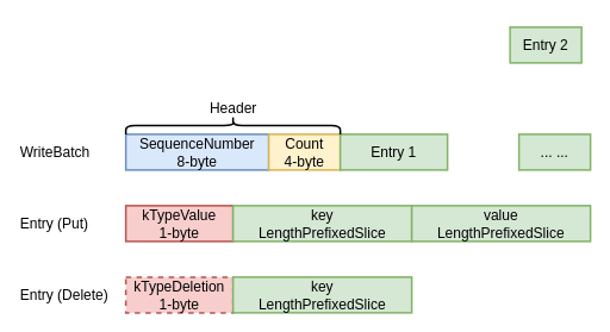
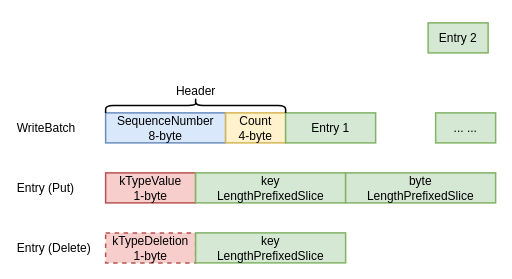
  <mxCell id="0" />
  <mxCell id="1" parent="0" />
  <mxCell id="2" value="&lt;font style=&quot;font-size: 16px&quot;&gt;SequenceNumber&lt;br&gt;8-byte&lt;br&gt;&lt;/font&gt;" style="rounded=0;whiteSpace=wrap;html=1;strokeWidth=2;fillColor=#dae8fc;strokeColor=#6c8ebf;" vertex="1" parent="1"><mxGeometry x="140" y="150" width="160" height="40" as="geometry" /></mxCell>
  <mxCell id="3" value="&lt;font style=&quot;font-size: 16px&quot;&gt;Count&lt;br&gt;4-byte&lt;br&gt;&lt;/font&gt;" style="rounded=0;whiteSpace=wrap;html=1;strokeWidth=2;fillColor=#fff2cc;strokeColor=#d6b656;" vertex="1" parent="1"><mxGeometry x="300" y="150" width="80" height="40" as="geometry" /></mxCell>
  <mxCell id="4" value="&lt;font style=&quot;font-size: 16px&quot;&gt;Entry 1&lt;br&gt;&lt;/font&gt;" style="rounded=0;whiteSpace=wrap;html=1;strokeWidth=2;fillColor=#d5e8d4;strokeColor=#82b366;" vertex="1" parent="1"><mxGeometry x="380" y="150" width="120" height="40" as="geometry" /></mxCell>
  <mxCell id="5" value="&lt;font style=&quot;font-size: 16px&quot;&gt;Entry 2&lt;br&gt;&lt;/font&gt;" style="rounded=0;whiteSpace=wrap;html=1;strokeWidth=2;fillColor=#d5e8d4;strokeColor=#82b366;" vertex="1" parent="1"><mxGeometry x="570" y="30" width="80" height="40" as="geometry" /></mxCell>
  <mxCell id="6" value="&lt;font style=&quot;font-size: 16px&quot;&gt;... ...&lt;br&gt;&lt;/font&gt;" style="rounded=0;whiteSpace=wrap;html=1;strokeWidth=2;fillColor=#d5e8d4;strokeColor=#82b366;" vertex="1" parent="1"><mxGeometry x="580" y="150" width="80" height="40" as="geometry" /></mxCell>
  <mxCell id="7" value="&lt;font style=&quot;font-size: 16px&quot;&gt;WriteBatch&lt;/font&gt;" style="text;html=1;align=left;verticalAlign=middle;resizable=0;points=[];autosize=1;" vertex="1" parent="1"><mxGeometry x="20" y="160" width="90" height="20" as="geometry" /></mxCell>
  <mxCell id="8" value="&lt;font style=&quot;font-size: 16px&quot;&gt;Entry (Put)&lt;/font&gt;" style="text;html=1;align=left;verticalAlign=middle;resizable=0;points=[];autosize=1;" vertex="1" parent="1"><mxGeometry x="20" y="240" width="90" height="20" as="geometry" /></mxCell>
  <mxCell id="9" value="&lt;font style=&quot;font-size: 16px&quot;&gt;Entry (Delete)&lt;/font&gt;" style="text;html=1;align=left;verticalAlign=middle;resizable=0;points=[];autosize=1;" vertex="1" parent="1"><mxGeometry x="20" y="320" width="110" height="20" as="geometry" /></mxCell>
  <mxCell id="10" value="&lt;font style=&quot;font-size: 16px&quot;&gt;kTypeValue&lt;br&gt;1-byte&lt;br&gt;&lt;/font&gt;" style="rounded=0;whiteSpace=wrap;html=1;strokeWidth=2;fillColor=#f8cecc;strokeColor=#b85450;" vertex="1" parent="1"><mxGeometry x="140" y="230" width="120" height="40" as="geometry" /></mxCell>
  <mxCell id="11" value="&lt;font style=&quot;font-size: 16px&quot;&gt;kTypeDeletion&lt;br&gt;1-byte&lt;br&gt;&lt;/font&gt;" style="rounded=0;whiteSpace=wrap;html=1;strokeWidth=2;fillColor=#f8cecc;strokeColor=#b85450;dashed=1;" vertex="1" parent="1"><mxGeometry x="140" y="310" width="120" height="40" as="geometry" /></mxCell>
  <mxCell id="12" value="&lt;font style=&quot;font-size: 16px&quot;&gt;key&lt;br&gt;LengthPrefixedSlice&lt;br&gt;&lt;/font&gt;" style="rounded=0;whiteSpace=wrap;html=1;strokeWidth=2;fillColor=#d5e8d4;strokeColor=#82b366;" vertex="1" parent="1"><mxGeometry x="260" y="230" width="200" height="40" as="geometry" /></mxCell>
- <mxCell id="13" value="&lt;font style=&quot;font-size: 16px&quot;&gt;value&lt;br&gt;LengthPrefixedSlice&lt;br&gt;&lt;/font&gt;" style="rounded=0;whiteSpace=wrap;html=1;strokeWidth=2;fillColor=#d5e8d4;strokeColor=#82b366;" vertex="1" parent="1"><mxGeometry x="460" y="230" width="200" height="40" as="geometry" /></mxCell>
+ <mxCell id="13" value="&lt;font style=&quot;font-size: 16px&quot;&gt;byte&lt;br&gt;LengthPrefixedSlice&lt;br&gt;&lt;/font&gt;" style="rounded=0;whiteSpace=wrap;html=1;strokeWidth=2;fillColor=#d5e8d4;strokeColor=#82b366;" vertex="1" parent="1"><mxGeometry x="460" y="230" width="200" height="40" as="geometry" /></mxCell>
  <mxCell id="14" value="&lt;font style=&quot;font-size: 16px&quot;&gt;key&lt;br&gt;LengthPrefixedSlice&lt;br&gt;&lt;/font&gt;" style="rounded=0;whiteSpace=wrap;html=1;strokeWidth=2;fillColor=#d5e8d4;strokeColor=#82b366;" vertex="1" parent="1"><mxGeometry x="260" y="310" width="200" height="40" as="geometry" /></mxCell>
  <mxCell id="15" value="" style="shape=curlyBracket;whiteSpace=wrap;html=1;rounded=1;strokeWidth=2;align=left;rotation=90;" vertex="1" parent="1"><mxGeometry x="250" y="20" width="20" height="240" as="geometry" /></mxCell>
  <mxCell id="16" value="&lt;font style=&quot;font-size: 16px&quot;&gt;Header&lt;/font&gt;" style="text;html=1;align=center;verticalAlign=middle;resizable=0;points=[];autosize=1;" vertex="1" parent="1"><mxGeometry x="225" y="110" width="70" height="20" as="geometry" /></mxCell>
